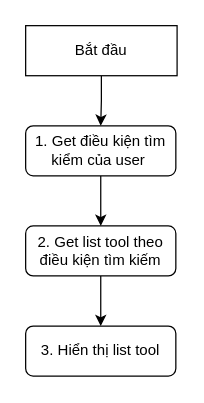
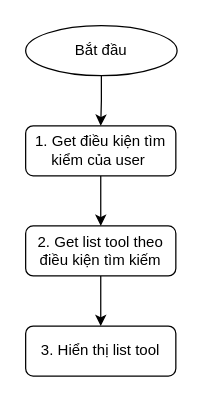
  <mxCell id="0" />
  <mxCell id="1" parent="0" />
  <mxCell id="2" style="edgeStyle=orthogonalEdgeStyle;rounded=0;orthogonalLoop=1;jettySize=auto;html=1;exitX=0.5;exitY=1;exitDx=0;exitDy=0;entryX=0.5;entryY=0;entryDx=0;entryDy=0;" edge="1" parent="1" source="3" target="7"><mxGeometry relative="1" as="geometry" /></mxCell>
  <mxCell id="3" value="1. Get điều kiện tìm kiểm của user&amp;nbsp;" style="rounded=1;whiteSpace=wrap;html=1;fontSize=12;glass=0;strokeWidth=1;shadow=0;" parent="1" vertex="1"><mxGeometry x="20" y="100" width="120" height="40" as="geometry" /></mxCell>
  <mxCell id="4" style="edgeStyle=orthogonalEdgeStyle;rounded=0;orthogonalLoop=1;jettySize=auto;html=1;exitX=0.5;exitY=1;exitDx=0;exitDy=0;entryX=0.5;entryY=0;entryDx=0;entryDy=0;" edge="1" parent="1" source="5" target="3"><mxGeometry relative="1" as="geometry" /></mxCell>
- <mxCell id="5" value="Bắt đầu" style="whiteSpace=wrap;html=1;rounded=0;" vertex="1" parent="1"><mxGeometry x="20" y="20" width="121" height="40" as="geometry" /></mxCell>
+ <mxCell id="5" value="Bắt đầu" style="ellipse;whiteSpace=wrap;html=1;" vertex="1" parent="1"><mxGeometry x="20" y="20" width="121" height="40" as="geometry" /></mxCell>
  <mxCell id="6" style="edgeStyle=orthogonalEdgeStyle;rounded=0;orthogonalLoop=1;jettySize=auto;html=1;exitX=0.5;exitY=1;exitDx=0;exitDy=0;" edge="1" parent="1" source="7" target="8"><mxGeometry relative="1" as="geometry" /></mxCell>
  <mxCell id="7" value="2. Get list tool theo điều kiện tìm kiếm" style="rounded=1;whiteSpace=wrap;html=1;fontSize=12;glass=0;strokeWidth=1;shadow=0;" vertex="1" parent="1"><mxGeometry x="20" y="180" width="120" height="40" as="geometry" /></mxCell>
  <mxCell id="8" value="3. Hiển thị list tool" style="rounded=1;whiteSpace=wrap;html=1;fontSize=12;glass=0;strokeWidth=1;shadow=0;" vertex="1" parent="1"><mxGeometry x="20" y="260" width="120" height="40" as="geometry" /></mxCell>
